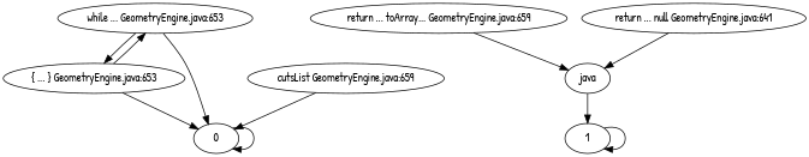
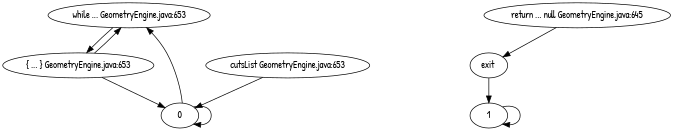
  strict digraph {
    fontname="Patrick Hand"
    node [fontname="Patrick Hand"]
    edge [fontname="Patrick Hand"]
    "while ... GeometryEngine.java:653"
    "{ ... } GeometryEngine.java:653"
    0
-   "cutsList GeometryEngine.java:659"
-   "return ... toArray... GeometryEngine.java:659"
-   "exit " [label=java]
+   "cutsList GeometryEngine.java:659" [label="cutsList GeometryEngine.java:653"]
+   "exit "
    1
-   "return ... null GeometryEngine.java:645" [label="return ... null GeometryEngine.java:641"]
+   "return ... null GeometryEngine.java:645"
    "while ... GeometryEngine.java:653" -> "{ ... } GeometryEngine.java:653"
-   "while ... GeometryEngine.java:653" -> 0
+   0 -> "while ... GeometryEngine.java:653"
    "{ ... } GeometryEngine.java:653" -> "while ... GeometryEngine.java:653"
    "{ ... } GeometryEngine.java:653" -> 0
    0 -> 0
    "cutsList GeometryEngine.java:659" -> 0
-   "return ... toArray... GeometryEngine.java:659" -> "exit "
    "exit " -> 1
    1 -> 1
    "return ... null GeometryEngine.java:645" -> "exit "
  }
